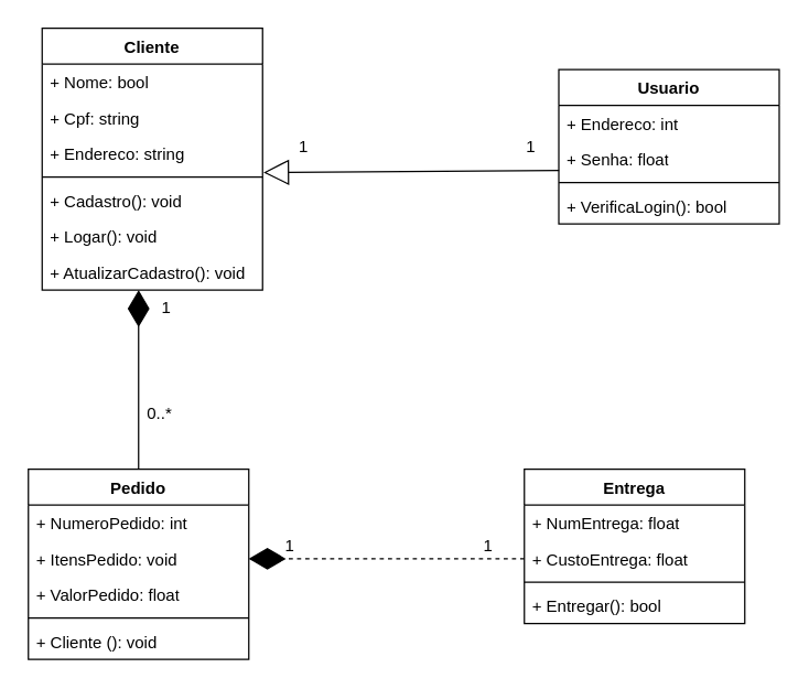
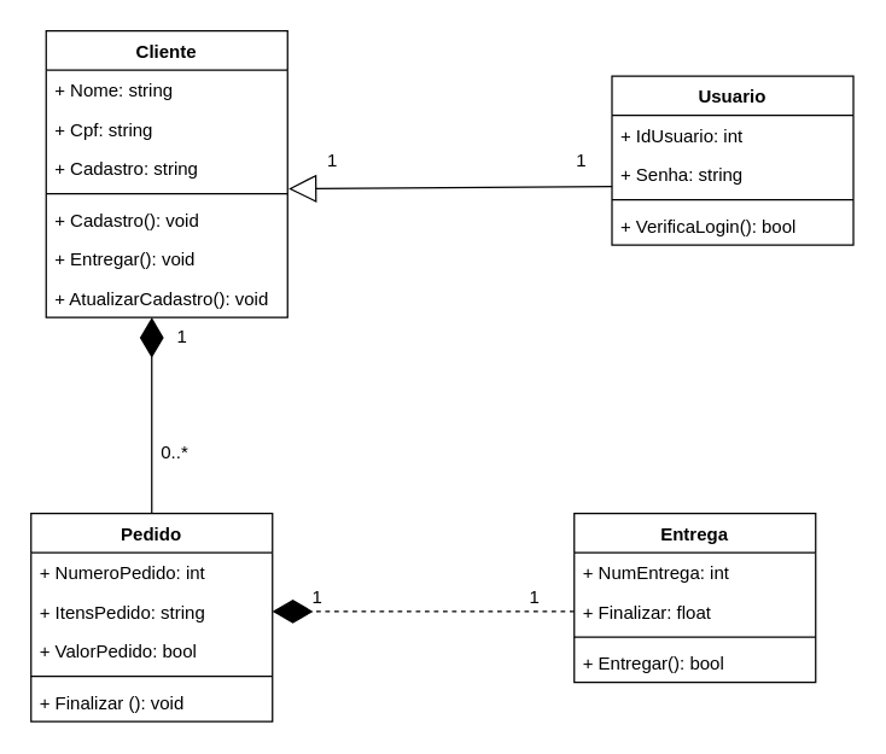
  <mxCell id="0" />
  <mxCell id="1" parent="0" />
  <mxCell id="2" value="Cliente" style="swimlane;fontStyle=1;align=center;verticalAlign=top;childLayout=stackLayout;horizontal=1;startSize=26;horizontalStack=0;resizeParent=1;resizeParentMax=0;resizeLast=0;collapsible=1;marginBottom=0;whiteSpace=wrap;html=1;" vertex="1" parent="1"><mxGeometry x="30" y="20" width="160" height="190" as="geometry" /></mxCell>
- <mxCell id="3" value="+ Nome: bool" style="text;strokeColor=none;fillColor=none;align=left;verticalAlign=top;spacingLeft=4;spacingRight=4;overflow=hidden;rotatable=0;points=[[0,0.5],[1,0.5]];portConstraint=eastwest;whiteSpace=wrap;html=1;" vertex="1" parent="2"><mxGeometry y="26" width="160" height="26" as="geometry" /></mxCell>
+ <mxCell id="3" value="+ Nome: string" style="text;strokeColor=none;fillColor=none;align=left;verticalAlign=top;spacingLeft=4;spacingRight=4;overflow=hidden;rotatable=0;points=[[0,0.5],[1,0.5]];portConstraint=eastwest;whiteSpace=wrap;html=1;" vertex="1" parent="2"><mxGeometry y="26" width="160" height="26" as="geometry" /></mxCell>
  <mxCell id="4" value="+ Cpf: string" style="text;strokeColor=none;fillColor=none;align=left;verticalAlign=top;spacingLeft=4;spacingRight=4;overflow=hidden;rotatable=0;points=[[0,0.5],[1,0.5]];portConstraint=eastwest;whiteSpace=wrap;html=1;" vertex="1" parent="2"><mxGeometry y="52" width="160" height="26" as="geometry" /></mxCell>
- <mxCell id="5" value="+ Endereco: string" style="text;strokeColor=none;fillColor=none;align=left;verticalAlign=top;spacingLeft=4;spacingRight=4;overflow=hidden;rotatable=0;points=[[0,0.5],[1,0.5]];portConstraint=eastwest;whiteSpace=wrap;html=1;" vertex="1" parent="2"><mxGeometry y="78" width="160" height="26" as="geometry" /></mxCell>
+ <mxCell id="5" value="+ Cadastro: string" style="text;strokeColor=none;fillColor=none;align=left;verticalAlign=top;spacingLeft=4;spacingRight=4;overflow=hidden;rotatable=0;points=[[0,0.5],[1,0.5]];portConstraint=eastwest;whiteSpace=wrap;html=1;" vertex="1" parent="2"><mxGeometry y="78" width="160" height="26" as="geometry" /></mxCell>
  <mxCell id="6" value="" style="line;strokeWidth=1;fillColor=none;align=left;verticalAlign=middle;spacingTop=-1;spacingLeft=3;spacingRight=3;rotatable=0;labelPosition=right;points=[];portConstraint=eastwest;strokeColor=inherit;" vertex="1" parent="2"><mxGeometry y="104" width="160" height="8" as="geometry" /></mxCell>
  <mxCell id="7" value="+ Cadastro(): void" style="text;strokeColor=none;fillColor=none;align=left;verticalAlign=top;spacingLeft=4;spacingRight=4;overflow=hidden;rotatable=0;points=[[0,0.5],[1,0.5]];portConstraint=eastwest;whiteSpace=wrap;html=1;" vertex="1" parent="2"><mxGeometry y="112" width="160" height="26" as="geometry" /></mxCell>
- <mxCell id="8" value="+ Logar(): void" style="text;strokeColor=none;fillColor=none;align=left;verticalAlign=top;spacingLeft=4;spacingRight=4;overflow=hidden;rotatable=0;points=[[0,0.5],[1,0.5]];portConstraint=eastwest;whiteSpace=wrap;html=1;" vertex="1" parent="2"><mxGeometry y="138" width="160" height="26" as="geometry" /></mxCell>
+ <mxCell id="8" value="+ Entregar(): void" style="text;strokeColor=none;fillColor=none;align=left;verticalAlign=top;spacingLeft=4;spacingRight=4;overflow=hidden;rotatable=0;points=[[0,0.5],[1,0.5]];portConstraint=eastwest;whiteSpace=wrap;html=1;" vertex="1" parent="2"><mxGeometry y="138" width="160" height="26" as="geometry" /></mxCell>
  <mxCell id="9" value="+ AtualizarCadastro(): void" style="text;strokeColor=none;fillColor=none;align=left;verticalAlign=top;spacingLeft=4;spacingRight=4;overflow=hidden;rotatable=0;points=[[0,0.5],[1,0.5]];portConstraint=eastwest;whiteSpace=wrap;html=1;" vertex="1" parent="2"><mxGeometry y="164" width="160" height="26" as="geometry" /></mxCell>
  <mxCell id="10" value="Pedido" style="swimlane;fontStyle=1;align=center;verticalAlign=top;childLayout=stackLayout;horizontal=1;startSize=26;horizontalStack=0;resizeParent=1;resizeParentMax=0;resizeLast=0;collapsible=1;marginBottom=0;whiteSpace=wrap;html=1;" vertex="1" parent="1"><mxGeometry x="20" y="340" width="160" height="138" as="geometry" /></mxCell>
  <mxCell id="11" value="+ NumeroPedido: int" style="text;strokeColor=none;fillColor=none;align=left;verticalAlign=top;spacingLeft=4;spacingRight=4;overflow=hidden;rotatable=0;points=[[0,0.5],[1,0.5]];portConstraint=eastwest;whiteSpace=wrap;html=1;" vertex="1" parent="10"><mxGeometry y="26" width="160" height="26" as="geometry" /></mxCell>
- <mxCell id="12" value="+ ItensPedido: void" style="text;strokeColor=none;fillColor=none;align=left;verticalAlign=top;spacingLeft=4;spacingRight=4;overflow=hidden;rotatable=0;points=[[0,0.5],[1,0.5]];portConstraint=eastwest;whiteSpace=wrap;html=1;" vertex="1" parent="10"><mxGeometry y="52" width="160" height="26" as="geometry" /></mxCell>
- <mxCell id="13" value="+ ValorPedido: float" style="text;strokeColor=none;fillColor=none;align=left;verticalAlign=top;spacingLeft=4;spacingRight=4;overflow=hidden;rotatable=0;points=[[0,0.5],[1,0.5]];portConstraint=eastwest;whiteSpace=wrap;html=1;" vertex="1" parent="10"><mxGeometry y="78" width="160" height="26" as="geometry" /></mxCell>
+ <mxCell id="12" value="+ ItensPedido: string" style="text;strokeColor=none;fillColor=none;align=left;verticalAlign=top;spacingLeft=4;spacingRight=4;overflow=hidden;rotatable=0;points=[[0,0.5],[1,0.5]];portConstraint=eastwest;whiteSpace=wrap;html=1;" vertex="1" parent="10"><mxGeometry y="52" width="160" height="26" as="geometry" /></mxCell>
+ <mxCell id="13" value="+ ValorPedido: bool" style="text;strokeColor=none;fillColor=none;align=left;verticalAlign=top;spacingLeft=4;spacingRight=4;overflow=hidden;rotatable=0;points=[[0,0.5],[1,0.5]];portConstraint=eastwest;whiteSpace=wrap;html=1;" vertex="1" parent="10"><mxGeometry y="78" width="160" height="26" as="geometry" /></mxCell>
  <mxCell id="14" value="" style="line;strokeWidth=1;fillColor=none;align=left;verticalAlign=middle;spacingTop=-1;spacingLeft=3;spacingRight=3;rotatable=0;labelPosition=right;points=[];portConstraint=eastwest;strokeColor=inherit;" vertex="1" parent="10"><mxGeometry y="104" width="160" height="8" as="geometry" /></mxCell>
- <mxCell id="15" value="+ Cliente (): void" style="text;strokeColor=none;fillColor=none;align=left;verticalAlign=top;spacingLeft=4;spacingRight=4;overflow=hidden;rotatable=0;points=[[0,0.5],[1,0.5]];portConstraint=eastwest;whiteSpace=wrap;html=1;" vertex="1" parent="10"><mxGeometry y="112" width="160" height="26" as="geometry" /></mxCell>
+ <mxCell id="15" value="+ Finalizar (): void" style="text;strokeColor=none;fillColor=none;align=left;verticalAlign=top;spacingLeft=4;spacingRight=4;overflow=hidden;rotatable=0;points=[[0,0.5],[1,0.5]];portConstraint=eastwest;whiteSpace=wrap;html=1;" vertex="1" parent="10"><mxGeometry y="112" width="160" height="26" as="geometry" /></mxCell>
  <mxCell id="16" value="Entrega" style="swimlane;fontStyle=1;align=center;verticalAlign=top;childLayout=stackLayout;horizontal=1;startSize=26;horizontalStack=0;resizeParent=1;resizeParentMax=0;resizeLast=0;collapsible=1;marginBottom=0;whiteSpace=wrap;html=1;" vertex="1" parent="1"><mxGeometry x="380" y="340" width="160" height="112" as="geometry" /></mxCell>
- <mxCell id="17" value="+ NumEntrega: float" style="text;strokeColor=none;fillColor=none;align=left;verticalAlign=top;spacingLeft=4;spacingRight=4;overflow=hidden;rotatable=0;points=[[0,0.5],[1,0.5]];portConstraint=eastwest;whiteSpace=wrap;html=1;" vertex="1" parent="16"><mxGeometry y="26" width="160" height="26" as="geometry" /></mxCell>
- <mxCell id="18" value="+ CustoEntrega: float" style="text;strokeColor=none;fillColor=none;align=left;verticalAlign=top;spacingLeft=4;spacingRight=4;overflow=hidden;rotatable=0;points=[[0,0.5],[1,0.5]];portConstraint=eastwest;whiteSpace=wrap;html=1;" vertex="1" parent="16"><mxGeometry y="52" width="160" height="26" as="geometry" /></mxCell>
+ <mxCell id="17" value="+ NumEntrega: int" style="text;strokeColor=none;fillColor=none;align=left;verticalAlign=top;spacingLeft=4;spacingRight=4;overflow=hidden;rotatable=0;points=[[0,0.5],[1,0.5]];portConstraint=eastwest;whiteSpace=wrap;html=1;" vertex="1" parent="16"><mxGeometry y="26" width="160" height="26" as="geometry" /></mxCell>
+ <mxCell id="18" value="+ Finalizar: float" style="text;strokeColor=none;fillColor=none;align=left;verticalAlign=top;spacingLeft=4;spacingRight=4;overflow=hidden;rotatable=0;points=[[0,0.5],[1,0.5]];portConstraint=eastwest;whiteSpace=wrap;html=1;" vertex="1" parent="16"><mxGeometry y="52" width="160" height="26" as="geometry" /></mxCell>
  <mxCell id="19" value="" style="line;strokeWidth=1;fillColor=none;align=left;verticalAlign=middle;spacingTop=-1;spacingLeft=3;spacingRight=3;rotatable=0;labelPosition=right;points=[];portConstraint=eastwest;strokeColor=inherit;" vertex="1" parent="16"><mxGeometry y="78" width="160" height="8" as="geometry" /></mxCell>
  <mxCell id="20" value="+ Entregar(): bool" style="text;strokeColor=none;fillColor=none;align=left;verticalAlign=top;spacingLeft=4;spacingRight=4;overflow=hidden;rotatable=0;points=[[0,0.5],[1,0.5]];portConstraint=eastwest;whiteSpace=wrap;html=1;" vertex="1" parent="16"><mxGeometry y="86" width="160" height="26" as="geometry" /></mxCell>
  <mxCell id="21" value="" style="endArrow=diamondThin;endFill=1;endSize=24;html=1;rounded=0;exitX=0.5;exitY=0;exitDx=0;exitDy=0;" edge="1" parent="1" source="10"><mxGeometry width="160" relative="1" as="geometry"><mxPoint x="110" y="330" as="sourcePoint" /><mxPoint x="100" y="210" as="targetPoint" /></mxGeometry></mxCell>
  <mxCell id="22" value="1" style="text;html=1;align=center;verticalAlign=middle;resizable=0;points=[];autosize=1;strokeColor=none;fillColor=none;" vertex="1" parent="1"><mxGeometry x="105" y="208" width="30" height="30" as="geometry" /></mxCell>
  <mxCell id="23" value="0..*" style="text;html=1;align=center;verticalAlign=middle;resizable=0;points=[];autosize=1;strokeColor=none;fillColor=none;" vertex="1" parent="1"><mxGeometry x="95" y="285" width="40" height="30" as="geometry" /></mxCell>
  <mxCell id="24" value="" style="endArrow=diamondThin;endFill=1;endSize=24;html=1;rounded=0;entryX=1;entryY=0.5;entryDx=0;entryDy=0;exitX=0;exitY=0.5;exitDx=0;exitDy=0;dashed=1;" edge="1" parent="1" source="18" target="12"><mxGeometry width="160" relative="1" as="geometry"><mxPoint x="250" y="390" as="sourcePoint" /><mxPoint x="240" y="320" as="targetPoint" /></mxGeometry></mxCell>
  <mxCell id="25" value="Usuario" style="swimlane;fontStyle=1;align=center;verticalAlign=top;childLayout=stackLayout;horizontal=1;startSize=26;horizontalStack=0;resizeParent=1;resizeParentMax=0;resizeLast=0;collapsible=1;marginBottom=0;whiteSpace=wrap;html=1;" vertex="1" parent="1"><mxGeometry x="405" y="50" width="160" height="112" as="geometry" /></mxCell>
- <mxCell id="26" value="+ Endereco: int" style="text;strokeColor=none;fillColor=none;align=left;verticalAlign=top;spacingLeft=4;spacingRight=4;overflow=hidden;rotatable=0;points=[[0,0.5],[1,0.5]];portConstraint=eastwest;whiteSpace=wrap;html=1;" vertex="1" parent="25"><mxGeometry y="26" width="160" height="26" as="geometry" /></mxCell>
- <mxCell id="27" value="+ Senha: float" style="text;strokeColor=none;fillColor=none;align=left;verticalAlign=top;spacingLeft=4;spacingRight=4;overflow=hidden;rotatable=0;points=[[0,0.5],[1,0.5]];portConstraint=eastwest;whiteSpace=wrap;html=1;" vertex="1" parent="25"><mxGeometry y="52" width="160" height="26" as="geometry" /></mxCell>
+ <mxCell id="26" value="+ IdUsuario: int" style="text;strokeColor=none;fillColor=none;align=left;verticalAlign=top;spacingLeft=4;spacingRight=4;overflow=hidden;rotatable=0;points=[[0,0.5],[1,0.5]];portConstraint=eastwest;whiteSpace=wrap;html=1;" vertex="1" parent="25"><mxGeometry y="26" width="160" height="26" as="geometry" /></mxCell>
+ <mxCell id="27" value="+ Senha: string" style="text;strokeColor=none;fillColor=none;align=left;verticalAlign=top;spacingLeft=4;spacingRight=4;overflow=hidden;rotatable=0;points=[[0,0.5],[1,0.5]];portConstraint=eastwest;whiteSpace=wrap;html=1;" vertex="1" parent="25"><mxGeometry y="52" width="160" height="26" as="geometry" /></mxCell>
  <mxCell id="28" value="" style="line;strokeWidth=1;fillColor=none;align=left;verticalAlign=middle;spacingTop=-1;spacingLeft=3;spacingRight=3;rotatable=0;labelPosition=right;points=[];portConstraint=eastwest;strokeColor=inherit;" vertex="1" parent="25"><mxGeometry y="78" width="160" height="8" as="geometry" /></mxCell>
  <mxCell id="29" value="+ VerificaLogin(): bool" style="text;strokeColor=none;fillColor=none;align=left;verticalAlign=top;spacingLeft=4;spacingRight=4;overflow=hidden;rotatable=0;points=[[0,0.5],[1,0.5]];portConstraint=eastwest;whiteSpace=wrap;html=1;" vertex="1" parent="25"><mxGeometry y="86" width="160" height="26" as="geometry" /></mxCell>
  <mxCell id="30" value="" style="endArrow=block;endSize=16;endFill=0;html=1;rounded=0;entryX=1.004;entryY=1.026;entryDx=0;entryDy=0;entryPerimeter=0;exitX=0.836;exitY=1.071;exitDx=0;exitDy=0;exitPerimeter=0;" edge="1" parent="1" source="31" target="5"><mxGeometry width="160" relative="1" as="geometry"><mxPoint x="390" y="60" as="sourcePoint" /><mxPoint x="210" y="150" as="targetPoint" /></mxGeometry></mxCell>
  <mxCell id="31" value="1" style="text;html=1;strokeColor=none;fillColor=none;align=center;verticalAlign=middle;whiteSpace=wrap;rounded=0;" vertex="1" parent="1"><mxGeometry x="355" y="91" width="60" height="30" as="geometry" /></mxCell>
  <mxCell id="32" value="1" style="text;html=1;strokeColor=none;fillColor=none;align=center;verticalAlign=middle;whiteSpace=wrap;rounded=0;" vertex="1" parent="1"><mxGeometry x="190" y="91" width="60" height="30" as="geometry" /></mxCell>
  <mxCell id="33" value="1" style="text;html=1;strokeColor=none;fillColor=none;align=center;verticalAlign=middle;whiteSpace=wrap;rounded=0;" vertex="1" parent="1"><mxGeometry x="324" y="381" width="60" height="30" as="geometry" /></mxCell>
  <mxCell id="34" value="1" style="text;html=1;strokeColor=none;fillColor=none;align=center;verticalAlign=middle;whiteSpace=wrap;rounded=0;" vertex="1" parent="1"><mxGeometry x="180" y="381" width="60" height="30" as="geometry" /></mxCell>
